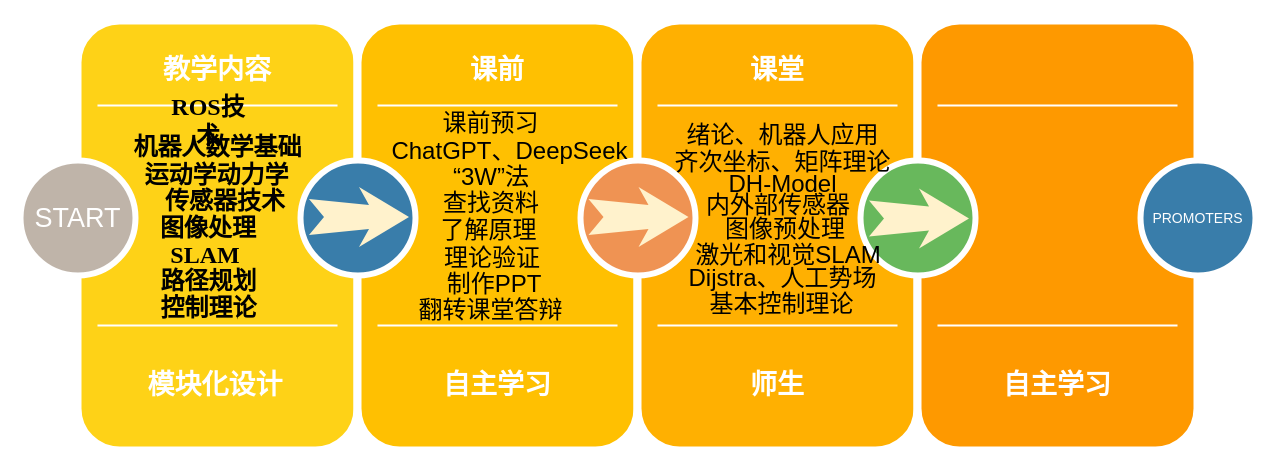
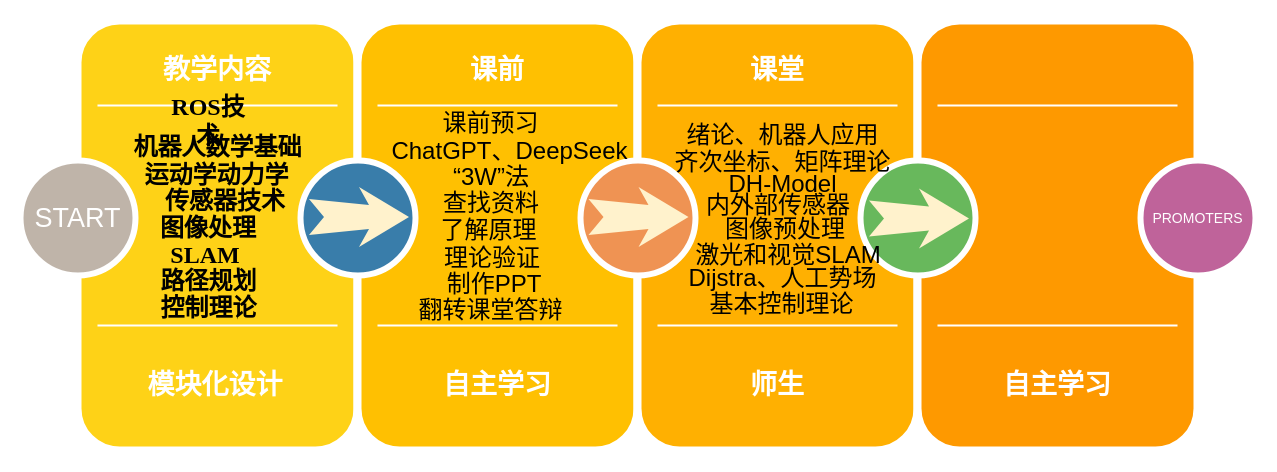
  <mxCell id="0" />
  <mxCell id="1" parent="0" />
  <mxCell id="2" value="" style="whiteSpace=wrap;html=1;rounded=1;shadow=0;strokeWidth=8;fontSize=20;align=center;fillColor=#FED217;strokeColor=#FFFFFF;" parent="1" vertex="1"><mxGeometry x="77" y="20" width="280" height="430" as="geometry" /></mxCell>
  <mxCell id="3" value="教学内容" style="text;html=1;strokeColor=none;fillColor=none;align=center;verticalAlign=middle;whiteSpace=wrap;rounded=0;shadow=0;fontSize=27;fontColor=#FFFFFF;fontStyle=1" parent="1" vertex="1"><mxGeometry x="77" y="40" width="280" height="60" as="geometry" /></mxCell>
  <mxCell id="4" value="模块化设计" style="text;html=1;strokeColor=none;fillColor=none;align=center;verticalAlign=middle;whiteSpace=wrap;rounded=0;shadow=0;fontSize=27;fontColor=#FFFFFF;fontFamily=Helvetica;fontStyle=1;" parent="1" vertex="1"><mxGeometry x="135" y="357.5" width="160" height="55" as="geometry" /></mxCell>
  <mxCell id="5" value="" style="line;strokeWidth=2;html=1;rounded=0;shadow=0;fontSize=27;align=center;fillColor=none;strokeColor=#FFFFFF;" parent="1" vertex="1"><mxGeometry x="97" y="100" width="240" height="10" as="geometry" /></mxCell>
  <mxCell id="6" value="" style="line;strokeWidth=2;html=1;rounded=0;shadow=0;fontSize=27;align=center;fillColor=none;strokeColor=#FFFFFF;" parent="1" vertex="1"><mxGeometry x="97" y="320" width="240" height="10" as="geometry" /></mxCell>
  <mxCell id="7" value="START" style="ellipse;whiteSpace=wrap;html=1;rounded=0;shadow=0;strokeWidth=6;fontSize=27;align=center;fillColor=#BFB4A9;strokeColor=#FFFFFF;fontColor=#FFFFFF;" parent="1" vertex="1"><mxGeometry x="20" y="160" width="115" height="115" as="geometry" /></mxCell>
  <mxCell id="8" value="" style="whiteSpace=wrap;html=1;rounded=1;shadow=0;strokeWidth=8;fontSize=20;align=center;fillColor=#FFC001;strokeColor=#FFFFFF;" parent="1" vertex="1"><mxGeometry x="357" y="20" width="280" height="430" as="geometry" /></mxCell>
  <mxCell id="9" value="课前" style="text;html=1;strokeColor=none;fillColor=none;align=center;verticalAlign=middle;whiteSpace=wrap;rounded=0;shadow=0;fontSize=27;fontColor=#FFFFFF;fontStyle=1;fontFamily=Helvetica;" parent="1" vertex="1"><mxGeometry x="357" y="40" width="280" height="60" as="geometry" /></mxCell>
  <mxCell id="10" value="自主学习" style="text;html=1;strokeColor=none;fillColor=none;align=center;verticalAlign=middle;whiteSpace=wrap;rounded=0;shadow=0;fontSize=27;fontColor=#FFFFFF;fontFamily=Helvetica;fontStyle=1;" parent="1" vertex="1"><mxGeometry x="357" y="340" width="280" height="90" as="geometry" /></mxCell>
  <mxCell id="11" value="" style="line;strokeWidth=2;html=1;rounded=0;shadow=0;fontSize=27;align=center;fillColor=none;strokeColor=#FFFFFF;" parent="1" vertex="1"><mxGeometry x="377" y="100" width="240" height="10" as="geometry" /></mxCell>
  <mxCell id="12" value="" style="line;strokeWidth=2;html=1;rounded=0;shadow=0;fontSize=27;align=center;fillColor=none;strokeColor=#FFFFFF;" parent="1" vertex="1"><mxGeometry x="377" y="320" width="240" height="10" as="geometry" /></mxCell>
  <mxCell id="13" value="" style="ellipse;whiteSpace=wrap;html=1;rounded=0;shadow=0;strokeWidth=6;fontSize=14;align=center;fillColor=#397DAA;strokeColor=#FFFFFF;fontColor=#FFFFFF;" parent="1" vertex="1"><mxGeometry x="300" y="160" width="115" height="115" as="geometry" /></mxCell>
  <mxCell id="14" value="" style="whiteSpace=wrap;html=1;rounded=1;shadow=0;strokeWidth=8;fontSize=20;align=center;fillColor=#FFB001;strokeColor=#FFFFFF;" parent="1" vertex="1"><mxGeometry x="637" y="20" width="280" height="430" as="geometry" /></mxCell>
  <mxCell id="15" value="课堂" style="text;html=1;strokeColor=none;fillColor=none;align=center;verticalAlign=middle;whiteSpace=wrap;rounded=0;shadow=0;fontSize=27;fontColor=#FFFFFF;fontStyle=1;fontFamily=Helvetica;" parent="1" vertex="1"><mxGeometry x="637" y="40" width="280" height="60" as="geometry" /></mxCell>
  <mxCell id="16" value="&lt;div&gt;师生&lt;/div&gt;" style="text;html=1;strokeColor=none;fillColor=none;align=center;verticalAlign=middle;whiteSpace=wrap;rounded=0;shadow=0;fontSize=27;fontColor=#FFFFFF;fontFamily=Helvetica;fontStyle=1;" parent="1" vertex="1"><mxGeometry x="637" y="340" width="280" height="90" as="geometry" /></mxCell>
  <mxCell id="17" value="" style="line;strokeWidth=2;html=1;rounded=0;shadow=0;fontSize=27;align=center;fillColor=none;strokeColor=#FFFFFF;" parent="1" vertex="1"><mxGeometry x="657" y="100" width="240" height="10" as="geometry" /></mxCell>
  <mxCell id="18" value="" style="line;strokeWidth=2;html=1;rounded=0;shadow=0;fontSize=27;align=center;fillColor=none;strokeColor=#FFFFFF;" parent="1" vertex="1"><mxGeometry x="657" y="320" width="240" height="10" as="geometry" /></mxCell>
  <mxCell id="19" value="" style="ellipse;whiteSpace=wrap;html=1;rounded=0;shadow=0;strokeWidth=6;fontSize=14;align=center;fillColor=#EF9353;strokeColor=#FFFFFF;fontColor=#FFFFFF;" parent="1" vertex="1"><mxGeometry x="580" y="160" width="115" height="115" as="geometry" /></mxCell>
  <mxCell id="20" value="" style="html=1;shadow=0;dashed=0;align=center;verticalAlign=middle;shape=mxgraph.arrows2.stylisedArrow;dy=0.6;dx=40;notch=15;feather=0.4;rounded=0;strokeWidth=1;fontSize=27;strokeColor=none;fillColor=#fff2cc;" parent="1" vertex="1"><mxGeometry x="308.5" y="186.5" width="100" height="60" as="geometry" /></mxCell>
  <mxCell id="21" value="" style="whiteSpace=wrap;html=1;rounded=1;shadow=0;strokeWidth=8;fontSize=20;align=center;fillColor=#FE9900;strokeColor=#FFFFFF;" parent="1" vertex="1"><mxGeometry x="917" y="20" width="280" height="430" as="geometry" /></mxCell>
  <mxCell id="22" value="" style="line;strokeWidth=2;html=1;rounded=0;shadow=0;fontSize=27;align=center;fillColor=none;strokeColor=#FFFFFF;" parent="1" vertex="1"><mxGeometry x="937" y="100" width="240" height="10" as="geometry" /></mxCell>
  <mxCell id="23" value="" style="line;strokeWidth=2;html=1;rounded=0;shadow=0;fontSize=27;align=center;fillColor=none;strokeColor=#FFFFFF;" parent="1" vertex="1"><mxGeometry x="937" y="320" width="240" height="10" as="geometry" /></mxCell>
  <mxCell id="24" value="" style="ellipse;whiteSpace=wrap;html=1;rounded=0;shadow=0;strokeWidth=6;fontSize=14;align=center;fillColor=#68B85C;strokeColor=#FFFFFF;fontColor=#FFFFFF;" parent="1" vertex="1"><mxGeometry x="860" y="160" width="115" height="115" as="geometry" /></mxCell>
  <mxCell id="25" value="" style="html=1;shadow=0;dashed=0;align=center;verticalAlign=middle;shape=mxgraph.arrows2.stylisedArrow;dy=0.6;dx=40;notch=15;feather=0.4;rounded=0;strokeWidth=1;fontSize=27;strokeColor=none;fillColor=#fff2cc;" parent="1" vertex="1"><mxGeometry x="868.5" y="188" width="100" height="60" as="geometry" /></mxCell>
- <mxCell id="26" value="PROMOTERS" style="ellipse;whiteSpace=wrap;html=1;rounded=0;shadow=0;strokeWidth=6;fontSize=14;align=center;fillColor=#397daa;strokeColor=#FFFFFF;fontColor=#FFFFFF;" parent="1" vertex="1"><mxGeometry x="1140" y="160" width="115" height="115" as="geometry" /></mxCell>
+ <mxCell id="26" value="PROMOTERS" style="ellipse;whiteSpace=wrap;html=1;rounded=0;shadow=0;strokeWidth=6;fontSize=14;align=center;fillColor=#BF639A;strokeColor=#FFFFFF;fontColor=#FFFFFF;" parent="1" vertex="1"><mxGeometry x="1140" y="160" width="115" height="115" as="geometry" /></mxCell>
  <mxCell id="27" value="自主学习" style="text;html=1;strokeColor=none;fillColor=none;align=center;verticalAlign=middle;whiteSpace=wrap;rounded=0;shadow=0;fontSize=27;fontColor=#FFFFFF;fontFamily=Helvetica;fontStyle=1;" vertex="1" parent="1"><mxGeometry x="917" y="340" width="280" height="90" as="geometry" /></mxCell>
  <mxCell id="28" value="" style="html=1;shadow=0;dashed=0;align=center;verticalAlign=middle;shape=mxgraph.arrows2.stylisedArrow;dy=0.6;dx=40;notch=15;feather=0.4;rounded=0;strokeWidth=1;fontSize=27;strokeColor=none;fillColor=#fff2cc;" vertex="1" parent="1"><mxGeometry x="588" y="186.5" width="100" height="60" as="geometry" /></mxCell>
  <mxCell id="29" value="" style="group" vertex="1" connectable="0" parent="1"><mxGeometry x="121.5" y="110.5" width="191" height="215" as="geometry" /></mxCell>
  <mxCell id="30" value="&lt;span style=&quot;font-family: 宋体; text-align: justify;&quot;&gt;ROS技术&lt;/span&gt;" style="rounded=0;whiteSpace=wrap;html=1;fontSize=24;strokeColor=none;rotation=0;opacity=0;fontStyle=1" vertex="1" parent="29"><mxGeometry x="37.768" width="98.198" height="20" as="geometry" /></mxCell>
  <mxCell id="31" value="&lt;span style=&quot;font-family: 宋体; text-align: justify;&quot;&gt;机器人&lt;/span&gt;&lt;span style=&quot;font-family: 宋体; text-align: justify; background-color: transparent; color: light-dark(rgb(0, 0, 0), rgb(255, 255, 255));&quot;&gt;数学基础&lt;/span&gt;" style="rounded=0;whiteSpace=wrap;html=1;fontSize=24;strokeColor=none;opacity=0;fontStyle=1" vertex="1" parent="29"><mxGeometry y="9" width="191" height="55" as="geometry" /></mxCell>
  <mxCell id="32" value="&lt;span style=&quot;font-family: 宋体; text-align: justify;&quot;&gt;运动学&lt;/span&gt;&lt;span style=&quot;font-family: 宋体; text-align: justify; background-color: transparent; color: light-dark(rgb(0, 0, 0), rgb(255, 255, 255));&quot;&gt;动力学&lt;/span&gt;" style="rounded=0;whiteSpace=wrap;html=1;fontSize=24;strokeColor=none;opacity=0;fontStyle=1" vertex="1" parent="29"><mxGeometry x="11.87" y="44" width="167.26" height="40" as="geometry" /></mxCell>
  <mxCell id="33" value="&lt;span style=&quot;font-family: 宋体; text-align: justify;&quot;&gt;传感器技术&lt;/span&gt;" style="rounded=0;whiteSpace=wrap;html=1;fontSize=24;strokeColor=none;rotation=0;opacity=0;fontStyle=1" vertex="1" parent="29"><mxGeometry x="33.992" y="81" width="139.743" height="19.31" as="geometry" /></mxCell>
  <mxCell id="34" value="&lt;span style=&quot;font-family: 宋体; text-align: justify;&quot;&gt;图像处理&lt;/span&gt;" style="rounded=0;whiteSpace=wrap;html=1;fontSize=24;strokeColor=none;rotation=0;opacity=0;fontStyle=1" vertex="1" parent="29"><mxGeometry x="32.912" y="100" width="107.91" height="35" as="geometry" /></mxCell>
  <mxCell id="35" value="&lt;span style=&quot;font-family: 宋体; text-align: justify;&quot;&gt;路径规划&lt;/span&gt;" style="rounded=0;whiteSpace=wrap;html=1;fontSize=24;strokeColor=none;opacity=0;fontStyle=1" vertex="1" parent="29"><mxGeometry x="32.912" y="158" width="108.989" height="25" as="geometry" /></mxCell>
  <mxCell id="36" value="&lt;span style=&quot;font-family: 宋体; text-align: justify;&quot;&gt;控制理论&lt;/span&gt;" style="rounded=0;whiteSpace=wrap;html=1;fontSize=24;strokeColor=none;rotation=0;opacity=0;fontStyle=1" vertex="1" parent="29"><mxGeometry x="33.992" y="180" width="106.831" height="35" as="geometry" /></mxCell>
  <mxCell id="37" value="&lt;span style=&quot;font-family: 宋体; text-align: justify;&quot;&gt;SLAM&lt;/span&gt;" style="rounded=0;whiteSpace=wrap;html=1;fontSize=24;strokeColor=none;opacity=0;fontStyle=1" vertex="1" parent="29"><mxGeometry x="37.768" y="134" width="91.723" height="20" as="geometry" /></mxCell>
  <mxCell id="38" value="" style="group" vertex="1" connectable="0" parent="1"><mxGeometry x="389" y="103" width="241" height="228" as="geometry" /></mxCell>
  <mxCell id="39" value="课前预习" style="text;html=1;align=center;verticalAlign=middle;whiteSpace=wrap;rounded=0;fontSize=24;rotation=0;direction=west;fontStyle=0" vertex="1" parent="38"><mxGeometry x="49" width="105" height="40" as="geometry" /></mxCell>
  <mxCell id="40" value="ChatGPT、DeepSeek" style="text;html=1;align=center;verticalAlign=middle;whiteSpace=wrap;rounded=0;rotation=0;fontSize=24;direction=west;" vertex="1" parent="38"><mxGeometry y="10" width="241" height="75" as="geometry" /></mxCell>
  <mxCell id="41" value="“3W”法" style="text;html=1;align=center;verticalAlign=middle;whiteSpace=wrap;rounded=0;rotation=0;fontSize=24;direction=west;fontStyle=0" vertex="1" parent="38"><mxGeometry x="23.5" y="56" width="156" height="36" as="geometry" /></mxCell>
  <mxCell id="42" value="翻转课堂答辩" style="text;html=1;align=center;verticalAlign=middle;whiteSpace=wrap;rounded=0;fontSize=24;rotation=0;direction=west;fontStyle=0" vertex="1" parent="38"><mxGeometry x="22.14" y="186" width="158.72" height="42" as="geometry" /></mxCell>
  <mxCell id="43" value="了解原理" style="text;html=1;align=center;verticalAlign=middle;whiteSpace=wrap;rounded=0;fontSize=24;rotation=0;direction=west;fontStyle=0" vertex="1" parent="38"><mxGeometry x="46.5" y="110" width="105" height="34" as="geometry" /></mxCell>
  <mxCell id="44" value="理论验证" style="text;html=1;align=center;verticalAlign=middle;whiteSpace=wrap;rounded=0;fontSize=24;rotation=0;direction=west;fontStyle=0" vertex="1" parent="38"><mxGeometry x="53" y="127" width="100" height="56" as="geometry" /></mxCell>
  <mxCell id="45" value="查找资料" style="text;html=1;align=center;verticalAlign=middle;whiteSpace=wrap;rounded=0;fontSize=24;rotation=0;direction=west;fontStyle=0" vertex="1" parent="38"><mxGeometry x="51.5" y="85" width="100" height="30" as="geometry" /></mxCell>
  <mxCell id="46" value="制作PPT" style="text;html=1;align=center;verticalAlign=middle;whiteSpace=wrap;rounded=0;fontSize=24;rotation=0;direction=west;fontStyle=0" vertex="1" parent="38"><mxGeometry x="29.5" y="166" width="150" height="30" as="geometry" /></mxCell>
  <mxCell id="47" value="" style="group" vertex="1" connectable="0" parent="1"><mxGeometry x="637" y="119.5" width="291" height="206" as="geometry" /></mxCell>
  <mxCell id="48" value="绪论、机器人应用" style="text;html=1;align=center;verticalAlign=middle;whiteSpace=wrap;rounded=0;fontSize=24;rotation=0;" vertex="1" parent="47"><mxGeometry x="44.25" width="202.5" height="30" as="geometry" /></mxCell>
  <mxCell id="49" value="齐次坐标、矩阵理论" style="text;html=1;align=center;verticalAlign=middle;whiteSpace=wrap;rounded=0;fontSize=24;rotation=0;" vertex="1" parent="47"><mxGeometry x="31.25" y="27.5" width="228.5" height="30" as="geometry" /></mxCell>
  <mxCell id="50" value="DH-Model" style="text;html=1;align=center;verticalAlign=middle;whiteSpace=wrap;rounded=0;fontSize=24;rotation=0;" vertex="1" parent="47"><mxGeometry x="11" y="49" width="269" height="30" as="geometry" /></mxCell>
  <mxCell id="51" value="内外部传感器" style="text;html=1;align=center;verticalAlign=middle;whiteSpace=wrap;rounded=0;fontSize=24;rotation=0;" vertex="1" parent="47"><mxGeometry x="44.25" y="63.15" width="194" height="45" as="geometry" /></mxCell>
  <mxCell id="52" value="图像预处理" style="text;html=1;align=center;verticalAlign=middle;whiteSpace=wrap;rounded=0;fontSize=24;rotation=0;" vertex="1" parent="47"><mxGeometry x="44.25" y="87" width="208" height="45" as="geometry" /></mxCell>
  <mxCell id="53" value="激光和视觉SLAM" style="text;html=1;align=center;verticalAlign=middle;whiteSpace=wrap;rounded=0;fontSize=24;rotation=0;" vertex="1" parent="47"><mxGeometry x="28.75" y="119" width="244" height="32" as="geometry" /></mxCell>
  <mxCell id="54" value="Dijstra、人工势场" style="text;html=1;align=center;verticalAlign=middle;whiteSpace=wrap;rounded=0;fontSize=24;rotation=0;" vertex="1" parent="47"><mxGeometry x="31.25" y="150" width="229" height="16" as="geometry" /></mxCell>
  <mxCell id="55" value="基本控制理论" style="text;html=1;align=center;verticalAlign=middle;whiteSpace=wrap;rounded=0;fontSize=24;rotation=0;" vertex="1" parent="47"><mxGeometry x="-1" y="162" width="291" height="45" as="geometry" /></mxCell>
